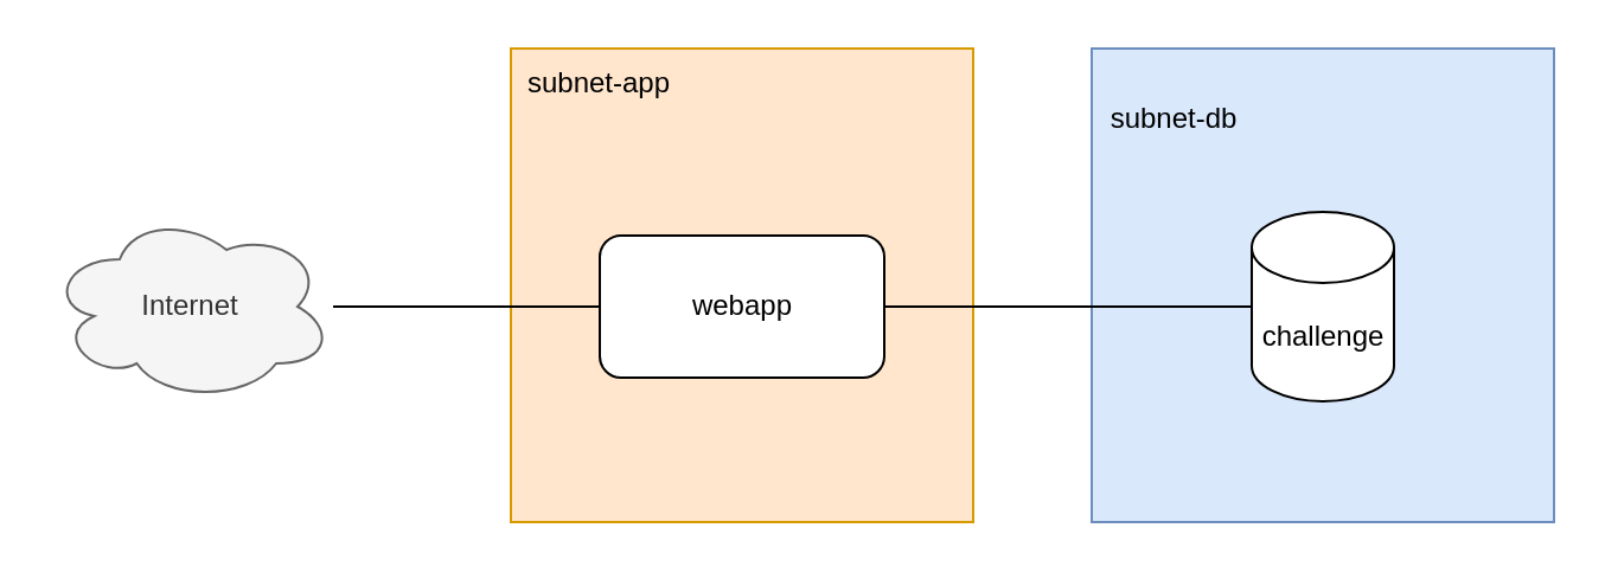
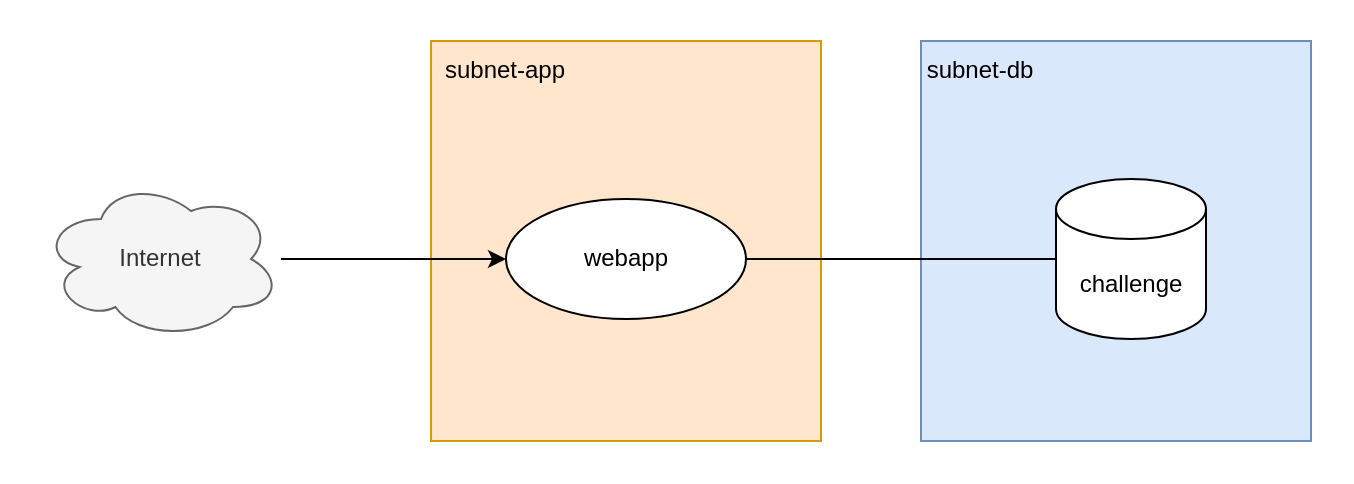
  <mxCell id="0" />
  <mxCell id="1" parent="0" />
  <mxCell id="2" value="" style="rounded=0;whiteSpace=wrap;html=1;fillColor=#ffe6cc;strokeColor=#d79b00;" vertex="1" parent="1"><mxGeometry x="215" y="20" width="195" height="200" as="geometry" /></mxCell>
  <mxCell id="3" value="" style="rounded=0;whiteSpace=wrap;html=1;fillColor=#dae8fc;strokeColor=#6c8ebf;" vertex="1" parent="1"><mxGeometry x="460" y="20" width="195" height="200" as="geometry" /></mxCell>
  <mxCell id="4" style="edgeStyle=orthogonalEdgeStyle;rounded=0;orthogonalLoop=1;jettySize=auto;html=1;endArrow=none;" edge="1" parent="1" source="5" target="6"><mxGeometry relative="1" as="geometry"><mxPoint x="430" y="130" as="targetPoint" /></mxGeometry></mxCell>
- <mxCell id="5" value="webapp" style="rounded=1;whiteSpace=wrap;html=1;fillColor=default;" vertex="1" parent="1"><mxGeometry x="252.5" y="99" width="120" height="60" as="geometry" /></mxCell>
- <mxCell id="6" value="challenge" style="shape=cylinder3;whiteSpace=wrap;html=1;boundedLbl=1;backgroundOutline=1;size=15;fillColor=default;" vertex="1" parent="1"><mxGeometry x="527.5" y="89" width="60" height="80" as="geometry" /></mxCell>
+ <mxCell id="5" value="webapp" style="ellipse;whiteSpace=wrap;html=1;fillColor=default;" vertex="1" parent="1"><mxGeometry x="252.5" y="99" width="120" height="60" as="geometry" /></mxCell>
+ <mxCell id="6" value="challenge" style="shape=cylinder3;whiteSpace=wrap;html=1;boundedLbl=1;backgroundOutline=1;size=15;fillColor=default;" vertex="1" parent="1"><mxGeometry x="527.5" y="89" width="75" height="80" as="geometry" /></mxCell>
  <mxCell id="7" value="subnet-app" style="text;html=1;strokeColor=none;fillColor=none;align=center;verticalAlign=middle;whiteSpace=wrap;rounded=0;" vertex="1" parent="1"><mxGeometry x="215" y="20" width="75" height="30" as="geometry" /></mxCell>
- <mxCell id="8" value="subnet-db" style="text;html=1;strokeColor=none;fillColor=none;align=center;verticalAlign=middle;whiteSpace=wrap;rounded=0;" vertex="1" parent="1"><mxGeometry x="465" y="35" width="60" height="30" as="geometry" /></mxCell>
- <mxCell id="9" style="edgeStyle=orthogonalEdgeStyle;rounded=0;orthogonalLoop=1;jettySize=auto;html=1;entryX=0;entryY=0.5;entryDx=0;entryDy=0;endArrow=none;" edge="1" parent="1" source="10" target="5"><mxGeometry relative="1" as="geometry" /></mxCell>
+ <mxCell id="8" value="subnet-db" style="text;html=1;strokeColor=none;fillColor=none;align=center;verticalAlign=middle;whiteSpace=wrap;rounded=0;" vertex="1" parent="1"><mxGeometry x="460" y="20" width="60" height="30" as="geometry" /></mxCell>
+ <mxCell id="9" style="edgeStyle=orthogonalEdgeStyle;rounded=0;orthogonalLoop=1;jettySize=auto;html=1;entryX=0;entryY=0.5;entryDx=0;entryDy=0;" edge="1" parent="1" source="10" target="5"><mxGeometry relative="1" as="geometry" /></mxCell>
  <mxCell id="10" value="Internet" style="ellipse;shape=cloud;whiteSpace=wrap;html=1;fillColor=#f5f5f5;fontColor=#333333;strokeColor=#666666;" vertex="1" parent="1"><mxGeometry x="20" y="89" width="120" height="80" as="geometry" /></mxCell>
